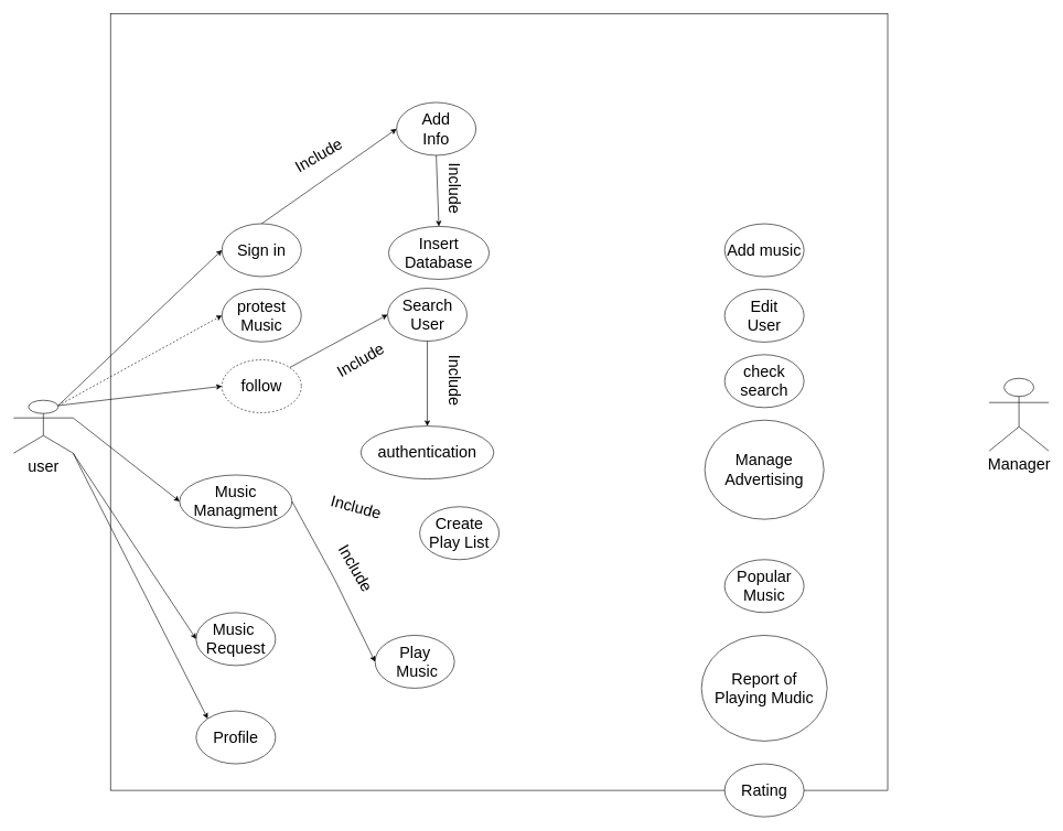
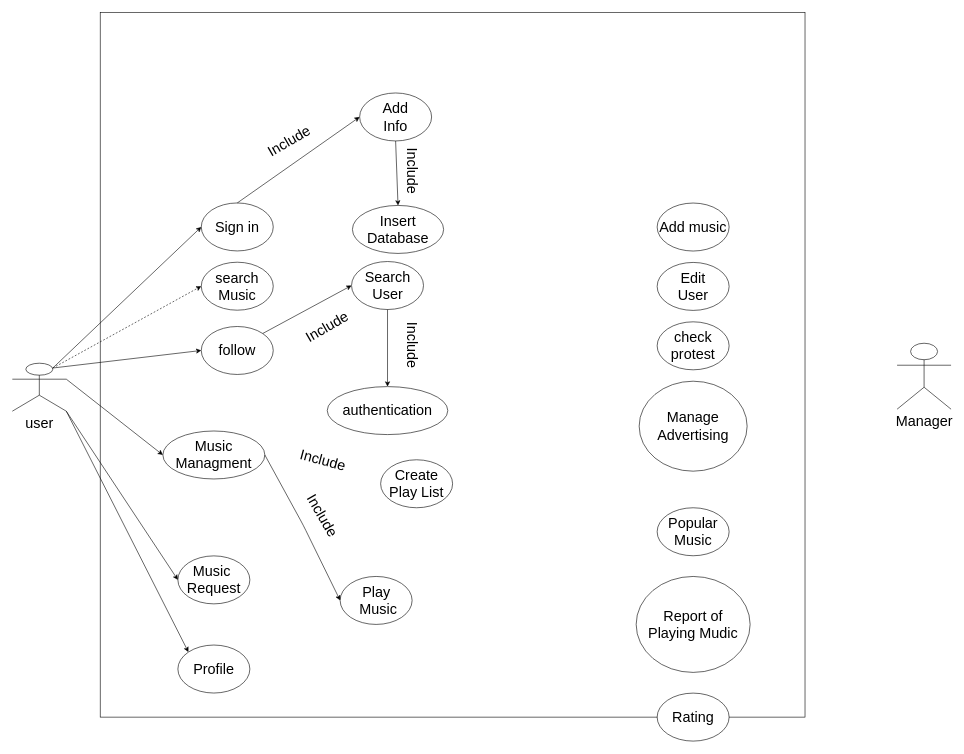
  <mxCell id="0" />
  <mxCell id="1" parent="0" />
  <mxCell id="2" value="&lt;font style=&quot;font-size: 24px&quot;&gt;user&lt;br&gt;&lt;/font&gt;&lt;br&gt;" style="shape=umlActor;verticalLabelPosition=bottom;labelBackgroundColor=#ffffff;verticalAlign=top;html=1;outlineConnect=0;" parent="1" vertex="1"><mxGeometry x="20" y="605" width="90" height="80" as="geometry" /></mxCell>
  <mxCell id="3" value="&lt;font style=&quot;font-size: 24px&quot;&gt;Manager&lt;/font&gt;&lt;br&gt;" style="shape=umlActor;verticalLabelPosition=bottom;labelBackgroundColor=#ffffff;verticalAlign=top;html=1;outlineConnect=0;" parent="1" vertex="1"><mxGeometry x="1495" y="571.714" width="90" height="110" as="geometry" /></mxCell>
  <mxCell id="4" value="" style="whiteSpace=wrap;html=1;aspect=fixed;" parent="1" vertex="1"><mxGeometry x="166.5" y="20" width="1175" height="1175" as="geometry" /></mxCell>
  <mxCell id="5" value="&lt;font style=&quot;font-size: 24px&quot;&gt;Sign in&lt;/font&gt;" style="ellipse;whiteSpace=wrap;html=1;" parent="1" vertex="1"><mxGeometry x="335" y="337.857" width="120" height="80" as="geometry" /></mxCell>
- <mxCell id="6" value="&lt;font style=&quot;font-size: 24px&quot;&gt;protest&lt;br&gt;Music&lt;br&gt;&lt;/font&gt;" style="ellipse;whiteSpace=wrap;html=1;" parent="1" vertex="1"><mxGeometry x="335" y="436.643" width="120" height="80" as="geometry" /></mxCell>
- <mxCell id="7" value="&lt;font style=&quot;font-size: 24px&quot;&gt;follow&lt;/font&gt;" style="ellipse;whiteSpace=wrap;html=1;dashed=1;" parent="1" vertex="1"><mxGeometry x="335" y="543.786" width="120" height="80" as="geometry" /></mxCell>
+ <mxCell id="6" value="&lt;font style=&quot;font-size: 24px&quot;&gt;search&lt;br&gt;Music&lt;br&gt;&lt;/font&gt;" style="ellipse;whiteSpace=wrap;html=1;" parent="1" vertex="1"><mxGeometry x="335" y="436.643" width="120" height="80" as="geometry" /></mxCell>
+ <mxCell id="7" value="&lt;font style=&quot;font-size: 24px&quot;&gt;follow&lt;/font&gt;" style="ellipse;whiteSpace=wrap;html=1;" parent="1" vertex="1"><mxGeometry x="335" y="543.786" width="120" height="80" as="geometry" /></mxCell>
  <mxCell id="8" value="&lt;span style=&quot;font-size: 24px&quot;&gt;Music&lt;br&gt;Managment&lt;br&gt;&lt;/span&gt;" style="ellipse;whiteSpace=wrap;html=1;" parent="1" vertex="1"><mxGeometry x="271" y="718" width="170" height="80" as="geometry" /></mxCell>
  <mxCell id="9" value="&lt;font style=&quot;font-size: 24px&quot;&gt;Music&amp;nbsp;&lt;br&gt;Request&lt;/font&gt;&lt;br&gt;" style="ellipse;whiteSpace=wrap;html=1;" parent="1" vertex="1"><mxGeometry x="296" y="926.214" width="120" height="80" as="geometry" /></mxCell>
  <mxCell id="10" value="&lt;font style=&quot;font-size: 24px&quot;&gt;Profile&lt;/font&gt;" style="ellipse;whiteSpace=wrap;html=1;" parent="1" vertex="1"><mxGeometry x="296" y="1074.857" width="120" height="80" as="geometry" /></mxCell>
  <mxCell id="11" value="&lt;font style=&quot;font-size: 24px&quot;&gt;Add music&lt;/font&gt;" style="ellipse;whiteSpace=wrap;html=1;" parent="1" vertex="1"><mxGeometry x="1095" y="338" width="120" height="80" as="geometry" /></mxCell>
  <mxCell id="12" value="&lt;font style=&quot;font-size: 24px&quot;&gt;Edit&lt;br&gt;User&lt;br&gt;&lt;/font&gt;" style="ellipse;whiteSpace=wrap;html=1;" parent="1" vertex="1"><mxGeometry x="1095" y="437" width="120" height="80" as="geometry" /></mxCell>
- <mxCell id="13" value="&lt;font style=&quot;font-size: 24px&quot;&gt;check&lt;br&gt;search&lt;br&gt;&lt;/font&gt;" style="ellipse;whiteSpace=wrap;html=1;" parent="1" vertex="1"><mxGeometry x="1095" y="536" width="120" height="80" as="geometry" /></mxCell>
+ <mxCell id="13" value="&lt;font style=&quot;font-size: 24px&quot;&gt;check&lt;br&gt;protest&lt;br&gt;&lt;/font&gt;" style="ellipse;whiteSpace=wrap;html=1;" parent="1" vertex="1"><mxGeometry x="1095" y="536" width="120" height="80" as="geometry" /></mxCell>
  <mxCell id="14" value="&lt;font style=&quot;font-size: 24px&quot;&gt;Manage&lt;br&gt;Advertising&lt;/font&gt;&lt;br&gt;" style="ellipse;whiteSpace=wrap;html=1;" parent="1" vertex="1"><mxGeometry x="1065" y="635" width="180" height="150" as="geometry" /></mxCell>
  <mxCell id="15" value="&lt;font style=&quot;font-size: 24px&quot;&gt;Popular&lt;br&gt;Music&lt;/font&gt;&lt;br&gt;" style="ellipse;whiteSpace=wrap;html=1;" parent="1" vertex="1"><mxGeometry x="1095" y="846" width="120" height="80" as="geometry" /></mxCell>
  <mxCell id="16" value="&lt;font style=&quot;font-size: 24px&quot;&gt;Report of&lt;br&gt;Playing Mudic&lt;/font&gt;&lt;br&gt;" style="ellipse;whiteSpace=wrap;html=1;" parent="1" vertex="1"><mxGeometry x="1060" y="960.5" width="190" height="160" as="geometry" /></mxCell>
  <mxCell id="17" value="&lt;font style=&quot;font-size: 24px&quot;&gt;Rating&lt;/font&gt;" style="ellipse;whiteSpace=wrap;html=1;" parent="1" vertex="1"><mxGeometry x="1095" y="1155" width="120" height="80" as="geometry" /></mxCell>
  <mxCell id="18" value="&lt;font style=&quot;font-size: 24px&quot;&gt;Add&lt;br&gt;Info&lt;/font&gt;&lt;br&gt;" style="ellipse;whiteSpace=wrap;html=1;" parent="1" vertex="1"><mxGeometry x="599" y="154.5" width="120" height="80" as="geometry" /></mxCell>
  <mxCell id="19" value="&lt;font style=&quot;font-size: 24px&quot;&gt;Insert&lt;br&gt;Database&lt;/font&gt;&lt;br&gt;" style="ellipse;whiteSpace=wrap;html=1;" parent="1" vertex="1"><mxGeometry x="587" y="342" width="152" height="80" as="geometry" /></mxCell>
  <mxCell id="20" value="" style="endArrow=classic;html=1;exitX=0.5;exitY=0;exitDx=0;exitDy=0;entryX=0;entryY=0.5;entryDx=0;entryDy=0;" parent="1" source="5" target="18" edge="1"><mxGeometry width="50" height="50" relative="1" as="geometry"><mxPoint x="35" y="1265" as="sourcePoint" /><mxPoint x="75" y="1365" as="targetPoint" /></mxGeometry></mxCell>
  <mxCell id="21" value="" style="endArrow=classic;html=1;exitX=0.5;exitY=1;exitDx=0;exitDy=0;entryX=0.5;entryY=0;entryDx=0;entryDy=0;" parent="1" source="18" target="19" edge="1"><mxGeometry width="50" height="50" relative="1" as="geometry"><mxPoint x="405" y="385" as="sourcePoint" /><mxPoint x="455" y="335" as="targetPoint" /></mxGeometry></mxCell>
  <mxCell id="22" value="&lt;font style=&quot;font-size: 24px&quot;&gt;Search&lt;br&gt;User&lt;/font&gt;&lt;br&gt;" style="ellipse;whiteSpace=wrap;html=1;" parent="1" vertex="1"><mxGeometry x="585.5" y="435.5" width="120" height="80" as="geometry" /></mxCell>
  <mxCell id="23" value="&lt;font style=&quot;font-size: 24px&quot;&gt;authentication&lt;/font&gt;" style="ellipse;whiteSpace=wrap;html=1;" parent="1" vertex="1"><mxGeometry x="545" y="644" width="201" height="80" as="geometry" /></mxCell>
  <mxCell id="24" value="" style="endArrow=classic;html=1;exitX=1;exitY=0;exitDx=0;exitDy=0;entryX=0;entryY=0.5;entryDx=0;entryDy=0;" parent="1" source="7" target="22" edge="1"><mxGeometry width="50" height="50" relative="1" as="geometry"><mxPoint x="475" y="575" as="sourcePoint" /><mxPoint x="525" y="525" as="targetPoint" /></mxGeometry></mxCell>
  <mxCell id="25" value="" style="endArrow=classic;html=1;exitX=0.5;exitY=1;exitDx=0;exitDy=0;entryX=0.5;entryY=0;entryDx=0;entryDy=0;" parent="1" source="22" target="23" edge="1"><mxGeometry width="50" height="50" relative="1" as="geometry"><mxPoint x="495" y="625" as="sourcePoint" /><mxPoint x="545" y="575" as="targetPoint" /></mxGeometry></mxCell>
  <mxCell id="26" value="&lt;font style=&quot;font-size: 24px&quot;&gt;Create&lt;br&gt;Play List&lt;/font&gt;&lt;br&gt;" style="ellipse;whiteSpace=wrap;html=1;" parent="1" vertex="1"><mxGeometry x="634" y="766" width="120" height="80" as="geometry" /></mxCell>
  <mxCell id="27" value="&lt;font style=&quot;font-size: 24px&quot;&gt;Include&lt;/font&gt;" style="text;html=1;strokeColor=none;fillColor=none;align=center;verticalAlign=middle;whiteSpace=wrap;rounded=0;rotation=15;" parent="1" vertex="1"><mxGeometry x="479.5" y="757" width="116" height="20" as="geometry" /></mxCell>
  <mxCell id="28" value="&lt;font style=&quot;font-size: 24px&quot;&gt;Include&lt;/font&gt;" style="text;html=1;strokeColor=none;fillColor=none;align=center;verticalAlign=middle;whiteSpace=wrap;rounded=0;rotation=60;" parent="1" vertex="1"><mxGeometry x="481.5" y="837.5" width="110" height="43" as="geometry" /></mxCell>
  <mxCell id="29" value="&lt;font style=&quot;font-size: 24px&quot;&gt;Play&lt;br&gt;&amp;nbsp;Music&lt;/font&gt;&lt;br&gt;" style="ellipse;whiteSpace=wrap;html=1;" parent="1" vertex="1"><mxGeometry x="566.5" y="960.5" width="120" height="80" as="geometry" /></mxCell>
  <mxCell id="30" value="" style="endArrow=classic;html=1;entryX=0;entryY=0.5;entryDx=0;entryDy=0;exitX=1;exitY=0.5;exitDx=0;exitDy=0;" parent="1" source="8" target="29" edge="1"><mxGeometry width="50" height="50" relative="1" as="geometry"><mxPoint x="445" y="765" as="sourcePoint" /><mxPoint x="535" y="785" as="targetPoint" /><Array as="points"><mxPoint x="505" y="875" /></Array></mxGeometry></mxCell>
  <mxCell id="31" value="&lt;font style=&quot;font-size: 24px&quot;&gt;Include&lt;/font&gt;&lt;br&gt;" style="text;html=1;strokeColor=none;fillColor=none;align=center;verticalAlign=middle;whiteSpace=wrap;rounded=0;rotation=-30;" parent="1" vertex="1"><mxGeometry x="484.5" y="525.5" width="120" height="38" as="geometry" /></mxCell>
  <mxCell id="32" value="&lt;font style=&quot;font-size: 24px&quot;&gt;Include&lt;/font&gt;&lt;br&gt;" style="text;html=1;strokeColor=none;fillColor=none;align=center;verticalAlign=middle;whiteSpace=wrap;rounded=0;rotation=90;direction=west;" parent="1" vertex="1"><mxGeometry x="634" y="554.5" width="105" height="41" as="geometry" /></mxCell>
  <mxCell id="33" value="&lt;font style=&quot;font-size: 24px&quot;&gt;Include&lt;/font&gt;&lt;br&gt;" style="text;html=1;strokeColor=none;fillColor=none;align=center;verticalAlign=middle;whiteSpace=wrap;rounded=0;direction=west;rotation=-30;" parent="1" vertex="1"><mxGeometry x="429" y="204.5" width="105" height="60" as="geometry" /></mxCell>
  <mxCell id="34" value="&lt;font style=&quot;font-size: 24px&quot;&gt;Include&lt;/font&gt;&lt;br&gt;" style="text;html=1;strokeColor=none;fillColor=none;align=center;verticalAlign=middle;whiteSpace=wrap;rounded=0;direction=east;rotation=90;" parent="1" vertex="1"><mxGeometry x="634" y="269.5" width="105" height="30" as="geometry" /></mxCell>
  <mxCell id="35" value="" style="endArrow=classic;html=1;exitX=0.75;exitY=0.1;exitDx=0;exitDy=0;exitPerimeter=0;entryX=0;entryY=0.5;entryDx=0;entryDy=0;" parent="1" source="2" target="5" edge="1"><mxGeometry width="50" height="50" relative="1" as="geometry"><mxPoint x="205" y="495" as="sourcePoint" /><mxPoint x="255" y="445" as="targetPoint" /></mxGeometry></mxCell>
  <mxCell id="36" value="" style="endArrow=classic;html=1;exitX=0.75;exitY=0.1;exitDx=0;exitDy=0;exitPerimeter=0;entryX=0;entryY=0.5;entryDx=0;entryDy=0;dashed=1;" parent="1" source="2" target="6" edge="1"><mxGeometry width="50" height="50" relative="1" as="geometry"><mxPoint x="195" y="605" as="sourcePoint" /><mxPoint x="245" y="555" as="targetPoint" /></mxGeometry></mxCell>
  <mxCell id="37" value="" style="endArrow=classic;html=1;exitX=0.75;exitY=0.1;exitDx=0;exitDy=0;exitPerimeter=0;entryX=0;entryY=0.5;entryDx=0;entryDy=0;" parent="1" source="2" target="7" edge="1"><mxGeometry width="50" height="50" relative="1" as="geometry"><mxPoint x="205" y="625" as="sourcePoint" /><mxPoint x="255" y="575" as="targetPoint" /></mxGeometry></mxCell>
  <mxCell id="38" value="" style="endArrow=classic;html=1;entryX=0;entryY=0.5;entryDx=0;entryDy=0;exitX=1;exitY=0.333;exitDx=0;exitDy=0;exitPerimeter=0;" parent="1" source="2" target="8" edge="1"><mxGeometry width="50" height="50" relative="1" as="geometry"><mxPoint x="165" y="715" as="sourcePoint" /><mxPoint x="215" y="665" as="targetPoint" /></mxGeometry></mxCell>
  <mxCell id="39" value="" style="endArrow=classic;html=1;exitX=1;exitY=1;exitDx=0;exitDy=0;exitPerimeter=0;entryX=0;entryY=0.5;entryDx=0;entryDy=0;" parent="1" source="2" target="9" edge="1"><mxGeometry width="50" height="50" relative="1" as="geometry"><mxPoint x="205" y="885" as="sourcePoint" /><mxPoint x="255" y="845" as="targetPoint" /></mxGeometry></mxCell>
  <mxCell id="40" value="" style="endArrow=classic;html=1;exitX=1;exitY=1;exitDx=0;exitDy=0;exitPerimeter=0;entryX=0;entryY=0;entryDx=0;entryDy=0;" parent="1" source="2" target="10" edge="1"><mxGeometry width="50" height="50" relative="1" as="geometry"><mxPoint x="195" y="1065" as="sourcePoint" /><mxPoint x="245" y="1015" as="targetPoint" /></mxGeometry></mxCell>
